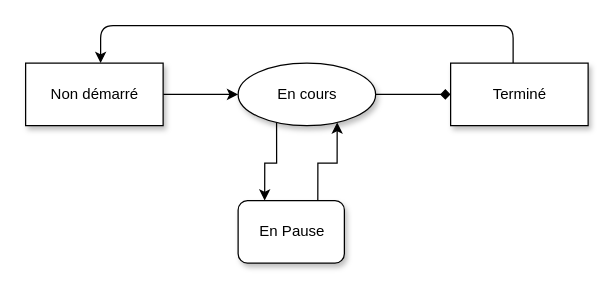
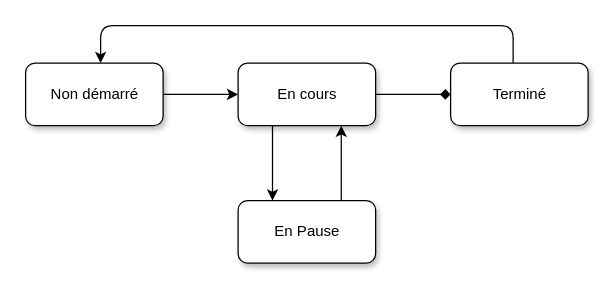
  <mxCell id="0" />
  <mxCell id="1" parent="0" />
  <mxCell id="2" style="edgeStyle=none;html=1;" edge="1" parent="1" source="3" target="6"><mxGeometry relative="1" as="geometry" /></mxCell>
- <mxCell id="3" value="Non démarré" style="html=1;fillStyle=auto;fillColor=default;shadow=1;rounded=0;" vertex="1" parent="1"><mxGeometry x="20" y="50" width="110" height="50" as="geometry" /></mxCell>
+ <mxCell id="3" value="Non démarré" style="html=1;fillStyle=auto;fillColor=default;rounded=1;shadow=1;" vertex="1" parent="1"><mxGeometry x="20" y="50" width="110" height="50" as="geometry" /></mxCell>
  <mxCell id="4" style="edgeStyle=none;html=1;endArrow=diamond;" edge="1" parent="1" source="6" target="10"><mxGeometry relative="1" as="geometry" /></mxCell>
  <mxCell id="5" style="edgeStyle=orthogonalEdgeStyle;rounded=0;html=1;exitX=0.25;exitY=1;exitDx=0;exitDy=0;entryX=0.25;entryY=0;entryDx=0;entryDy=0;" edge="1" parent="1" source="6" target="8"><mxGeometry relative="1" as="geometry" /></mxCell>
- <mxCell id="6" value="En cours" style="ellipse;html=1;shadow=1;" vertex="1" parent="1"><mxGeometry x="190" y="50" width="110" height="50" as="geometry" /></mxCell>
+ <mxCell id="6" value="En cours" style="html=1;rounded=1;shadow=1;" vertex="1" parent="1"><mxGeometry x="190" y="50" width="110" height="50" as="geometry" /></mxCell>
  <mxCell id="7" style="edgeStyle=orthogonalEdgeStyle;rounded=0;html=1;exitX=0.75;exitY=0;exitDx=0;exitDy=0;entryX=0.75;entryY=1;entryDx=0;entryDy=0;" edge="1" parent="1" source="8" target="6"><mxGeometry relative="1" as="geometry" /></mxCell>
- <mxCell id="8" value="En Pause" style="html=1;glass=0;rounded=1;shadow=1;" vertex="1" parent="1"><mxGeometry x="190" y="160" width="85" height="50" as="geometry" /></mxCell>
+ <mxCell id="8" value="En Pause" style="html=1;glass=0;rounded=1;shadow=1;" vertex="1" parent="1"><mxGeometry x="190" y="160" width="110" height="50" as="geometry" /></mxCell>
  <mxCell id="9" style="edgeStyle=orthogonalEdgeStyle;rounded=1;html=1;" edge="1" parent="1" source="10" target="3"><mxGeometry relative="1" as="geometry"><Array as="points"><mxPoint x="410" y="20" /><mxPoint x="80" y="20" /></Array></mxGeometry></mxCell>
- <mxCell id="10" value="Terminé" style="html=1;shadow=1;rounded=0;" vertex="1" parent="1"><mxGeometry x="360" y="50" width="110" height="50" as="geometry" /></mxCell>
+ <mxCell id="10" value="Terminé" style="html=1;rounded=1;shadow=1;" vertex="1" parent="1"><mxGeometry x="360" y="50" width="110" height="50" as="geometry" /></mxCell>
